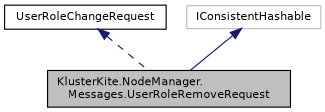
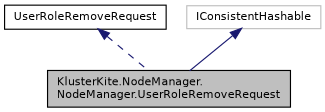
  digraph {
    node [color=black fillcolor=white fontname=Helvetica fontsize=10 shape=record style=filled]
    edge [color=midnightblue dir=back fontname=Helvetica fontsize=10 labelfontname=Helvetica labelfontsize=10]
-   n1 [fillcolor=grey75 fontcolor=black height=0.2 label="KlusterKite.NodeManager.\lMessages.UserRoleRemoveRequest" width=0.4]
-   n2 [height=0.2 label=UserRoleChangeRequest width=0.4]
+   n1 [fillcolor=grey75 fontcolor=black height=0.2 label="KlusterKite.NodeManager.\lNodeManager.UserRoleRemoveRequest" width=0.4]
+   n2 [height=0.2 label=UserRoleRemoveRequest width=0.4]
    n3 [color=grey75 height=0.2 label=IConsistentHashable width=0.4]
    n2 -> n1 [style=dashed]
    n3 -> n1 [style=solid]
  }
